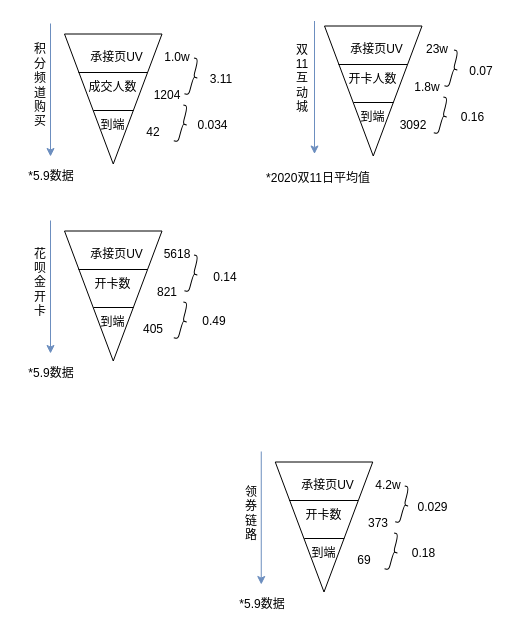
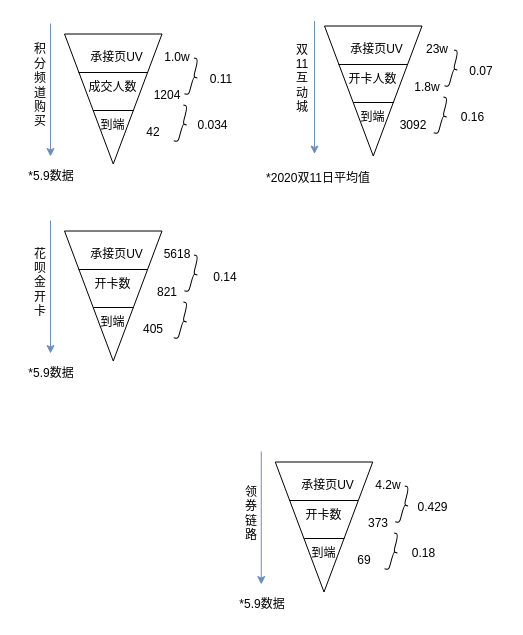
  <mxCell id="0" />
  <mxCell id="1" parent="0" />
  <mxCell id="2" value="" style="triangle;whiteSpace=wrap;html=1;rotation=90;" vertex="1" parent="1"><mxGeometry x="47.75" y="49.75" width="130" height="97.5" as="geometry" /></mxCell>
  <mxCell id="3" value="" style="line;strokeWidth=1;html=1;" vertex="1" parent="1"><mxGeometry x="78" y="67" width="68.75" height="10" as="geometry" /></mxCell>
  <mxCell id="4" value="" style="line;strokeWidth=1;html=1;" vertex="1" parent="1"><mxGeometry x="93" y="105" width="40" height="10" as="geometry" /></mxCell>
  <mxCell id="5" value="承接页UV" style="text;html=1;strokeColor=none;fillColor=none;align=center;verticalAlign=middle;whiteSpace=wrap;rounded=0;" vertex="1" parent="1"><mxGeometry x="85.75" y="47" width="61" height="20" as="geometry" /></mxCell>
  <mxCell id="6" value="成交人数" style="text;html=1;strokeColor=none;fillColor=none;align=center;verticalAlign=middle;whiteSpace=wrap;rounded=0;" vertex="1" parent="1"><mxGeometry x="81.88" y="77" width="61" height="20" as="geometry" /></mxCell>
  <mxCell id="7" value="到端" style="text;html=1;strokeColor=none;fillColor=none;align=center;verticalAlign=middle;whiteSpace=wrap;rounded=0;" vertex="1" parent="1"><mxGeometry x="81.87" y="115" width="61" height="20" as="geometry" /></mxCell>
  <mxCell id="8" value="1.0w" style="text;html=1;strokeColor=none;fillColor=none;align=center;verticalAlign=middle;whiteSpace=wrap;rounded=0;" vertex="1" parent="1"><mxGeometry x="157.39" y="47" width="40" height="20" as="geometry" /></mxCell>
  <mxCell id="9" value="1204" style="text;html=1;strokeColor=none;fillColor=none;align=center;verticalAlign=middle;whiteSpace=wrap;rounded=0;" vertex="1" parent="1"><mxGeometry x="146.75" y="85" width="40" height="20" as="geometry" /></mxCell>
  <mxCell id="10" value="42" style="text;html=1;strokeColor=none;fillColor=none;align=center;verticalAlign=middle;whiteSpace=wrap;rounded=0;" vertex="1" parent="1"><mxGeometry x="133" y="122" width="40" height="20" as="geometry" /></mxCell>
  <mxCell id="11" value="" style="shape=curlyBracket;whiteSpace=wrap;html=1;rounded=1;flipH=1;strokeWidth=1;rotation=15;" vertex="1" parent="1"><mxGeometry x="188.57" y="58" width="8.82" height="37" as="geometry" /></mxCell>
  <mxCell id="12" value="" style="shape=curlyBracket;whiteSpace=wrap;html=1;rounded=1;flipH=1;strokeWidth=1;rotation=15;" vertex="1" parent="1"><mxGeometry x="177.93" y="105" width="8.82" height="37" as="geometry" /></mxCell>
- <mxCell id="13" value="3.11" style="text;html=1;strokeColor=none;fillColor=none;align=center;verticalAlign=middle;whiteSpace=wrap;rounded=0;" vertex="1" parent="1"><mxGeometry x="201" y="69" width="40" height="20" as="geometry" /></mxCell>
+ <mxCell id="13" value="0.11" style="text;html=1;strokeColor=none;fillColor=none;align=center;verticalAlign=middle;whiteSpace=wrap;rounded=0;" vertex="1" parent="1"><mxGeometry x="201" y="69" width="40" height="20" as="geometry" /></mxCell>
  <mxCell id="14" value="0.034" style="text;html=1;align=center;verticalAlign=middle;resizable=0;points=[];autosize=1;strokeColor=none;" vertex="1" parent="1"><mxGeometry x="186.75" y="115" width="50" height="20" as="geometry" /></mxCell>
  <mxCell id="15" value="" style="endArrow=classic;html=1;rounded=0;fillColor=#dae8fc;strokeColor=#6c8ebf;" edge="1" parent="1"><mxGeometry width="50" height="50" relative="1" as="geometry"><mxPoint x="50" y="23" as="sourcePoint" /><mxPoint x="50" y="156" as="targetPoint" /></mxGeometry></mxCell>
  <mxCell id="16" value="积&lt;br&gt;分&lt;br&gt;频&lt;br&gt;道&lt;br&gt;购&lt;br&gt;买&lt;br&gt;" style="text;html=1;strokeColor=none;fillColor=none;align=center;verticalAlign=middle;whiteSpace=wrap;rounded=0;rotation=0;" vertex="1" parent="1"><mxGeometry x="20" y="34" width="40" height="101" as="geometry" /></mxCell>
  <mxCell id="17" value="" style="triangle;whiteSpace=wrap;html=1;rotation=90;" vertex="1" parent="1"><mxGeometry x="307.75" y="41.75" width="130" height="97.5" as="geometry" /></mxCell>
  <mxCell id="18" value="" style="line;strokeWidth=1;html=1;" vertex="1" parent="1"><mxGeometry x="338" y="59" width="68.75" height="10" as="geometry" /></mxCell>
  <mxCell id="19" value="" style="line;strokeWidth=1;html=1;" vertex="1" parent="1"><mxGeometry x="353" y="97" width="40" height="10" as="geometry" /></mxCell>
  <mxCell id="20" value="承接页UV" style="text;html=1;strokeColor=none;fillColor=none;align=center;verticalAlign=middle;whiteSpace=wrap;rounded=0;" vertex="1" parent="1"><mxGeometry x="345.75" y="39" width="61" height="20" as="geometry" /></mxCell>
  <mxCell id="21" value="开卡人数" style="text;html=1;strokeColor=none;fillColor=none;align=center;verticalAlign=middle;whiteSpace=wrap;rounded=0;" vertex="1" parent="1"><mxGeometry x="341.88" y="69" width="61" height="20" as="geometry" /></mxCell>
  <mxCell id="22" value="到端" style="text;html=1;strokeColor=none;fillColor=none;align=center;verticalAlign=middle;whiteSpace=wrap;rounded=0;" vertex="1" parent="1"><mxGeometry x="341.87" y="107" width="61" height="20" as="geometry" /></mxCell>
  <mxCell id="23" value="23w" style="text;html=1;strokeColor=none;fillColor=none;align=center;verticalAlign=middle;whiteSpace=wrap;rounded=0;" vertex="1" parent="1"><mxGeometry x="417.39" y="39" width="40" height="20" as="geometry" /></mxCell>
  <mxCell id="24" value="1.8w" style="text;html=1;strokeColor=none;fillColor=none;align=center;verticalAlign=middle;whiteSpace=wrap;rounded=0;" vertex="1" parent="1"><mxGeometry x="406.75" y="77" width="40" height="20" as="geometry" /></mxCell>
  <mxCell id="25" value="3092" style="text;html=1;strokeColor=none;fillColor=none;align=center;verticalAlign=middle;whiteSpace=wrap;rounded=0;" vertex="1" parent="1"><mxGeometry x="393" y="115" width="40" height="20" as="geometry" /></mxCell>
  <mxCell id="26" value="" style="shape=curlyBracket;whiteSpace=wrap;html=1;rounded=1;flipH=1;strokeWidth=1;rotation=15;" vertex="1" parent="1"><mxGeometry x="448.57" y="50" width="8.82" height="37" as="geometry" /></mxCell>
  <mxCell id="27" value="" style="shape=curlyBracket;whiteSpace=wrap;html=1;rounded=1;flipH=1;strokeWidth=1;rotation=15;" vertex="1" parent="1"><mxGeometry x="437.93" y="97" width="8.82" height="37" as="geometry" /></mxCell>
  <mxCell id="28" value="0.07" style="text;html=1;strokeColor=none;fillColor=none;align=center;verticalAlign=middle;whiteSpace=wrap;rounded=0;" vertex="1" parent="1"><mxGeometry x="461" y="61" width="40" height="20" as="geometry" /></mxCell>
  <mxCell id="29" value="0.16" style="text;html=1;align=center;verticalAlign=middle;resizable=0;points=[];autosize=1;strokeColor=none;" vertex="1" parent="1"><mxGeometry x="451.75" y="107" width="40" height="20" as="geometry" /></mxCell>
  <mxCell id="30" value="双&lt;br&gt;11&lt;br&gt;互&lt;br&gt;动&lt;br&gt;城" style="text;html=1;strokeColor=none;fillColor=none;align=center;verticalAlign=middle;whiteSpace=wrap;rounded=0;" vertex="1" parent="1"><mxGeometry x="284" y="39" width="36" height="78" as="geometry" /></mxCell>
  <mxCell id="31" value="" style="endArrow=classic;html=1;rounded=0;fillColor=#dae8fc;strokeColor=#6c8ebf;" edge="1" parent="1"><mxGeometry width="50" height="50" relative="1" as="geometry"><mxPoint x="314" y="20.5" as="sourcePoint" /><mxPoint x="314" y="153.5" as="targetPoint" /></mxGeometry></mxCell>
  <mxCell id="32" value="*5.9数据" style="text;html=1;strokeColor=none;fillColor=none;align=center;verticalAlign=middle;whiteSpace=wrap;rounded=0;" vertex="1" parent="1"><mxGeometry x="24" y="167" width="54" height="18" as="geometry" /></mxCell>
  <mxCell id="33" value="*2020双11日平均值" style="text;html=1;strokeColor=none;fillColor=none;align=center;verticalAlign=middle;whiteSpace=wrap;rounded=0;" vertex="1" parent="1"><mxGeometry x="263" y="167" width="110" height="21" as="geometry" /></mxCell>
  <mxCell id="34" value="" style="triangle;whiteSpace=wrap;html=1;rotation=90;" vertex="1" parent="1"><mxGeometry x="47.75" y="246.75" width="130" height="97.5" as="geometry" /></mxCell>
  <mxCell id="35" value="" style="line;strokeWidth=1;html=1;" vertex="1" parent="1"><mxGeometry x="78" y="264" width="68.75" height="10" as="geometry" /></mxCell>
  <mxCell id="36" value="" style="line;strokeWidth=1;html=1;" vertex="1" parent="1"><mxGeometry x="93" y="302" width="40" height="10" as="geometry" /></mxCell>
  <mxCell id="37" value="承接页UV" style="text;html=1;strokeColor=none;fillColor=none;align=center;verticalAlign=middle;whiteSpace=wrap;rounded=0;" vertex="1" parent="1"><mxGeometry x="85.75" y="244" width="61" height="20" as="geometry" /></mxCell>
  <mxCell id="38" value="开卡数" style="text;html=1;strokeColor=none;fillColor=none;align=center;verticalAlign=middle;whiteSpace=wrap;rounded=0;" vertex="1" parent="1"><mxGeometry x="81.88" y="274" width="61" height="20" as="geometry" /></mxCell>
  <mxCell id="39" value="到端" style="text;html=1;strokeColor=none;fillColor=none;align=center;verticalAlign=middle;whiteSpace=wrap;rounded=0;" vertex="1" parent="1"><mxGeometry x="81.87" y="312" width="61" height="20" as="geometry" /></mxCell>
  <mxCell id="40" value="5618" style="text;html=1;strokeColor=none;fillColor=none;align=center;verticalAlign=middle;whiteSpace=wrap;rounded=0;" vertex="1" parent="1"><mxGeometry x="157.39" y="244" width="40" height="20" as="geometry" /></mxCell>
  <mxCell id="41" value="821" style="text;html=1;strokeColor=none;fillColor=none;align=center;verticalAlign=middle;whiteSpace=wrap;rounded=0;" vertex="1" parent="1"><mxGeometry x="146.75" y="282" width="40" height="20" as="geometry" /></mxCell>
  <mxCell id="42" value="405" style="text;html=1;strokeColor=none;fillColor=none;align=center;verticalAlign=middle;whiteSpace=wrap;rounded=0;" vertex="1" parent="1"><mxGeometry x="133" y="319" width="40" height="20" as="geometry" /></mxCell>
  <mxCell id="43" value="" style="shape=curlyBracket;whiteSpace=wrap;html=1;rounded=1;flipH=1;strokeWidth=1;rotation=15;" vertex="1" parent="1"><mxGeometry x="188.57" y="255" width="8.82" height="37" as="geometry" /></mxCell>
  <mxCell id="44" value="" style="shape=curlyBracket;whiteSpace=wrap;html=1;rounded=1;flipH=1;strokeWidth=1;rotation=15;" vertex="1" parent="1"><mxGeometry x="177.93" y="302" width="8.82" height="37" as="geometry" /></mxCell>
  <mxCell id="45" value="" style="endArrow=classic;html=1;rounded=0;fillColor=#dae8fc;strokeColor=#6c8ebf;" edge="1" parent="1"><mxGeometry width="50" height="50" relative="1" as="geometry"><mxPoint x="50" y="220" as="sourcePoint" /><mxPoint x="50" y="353" as="targetPoint" /></mxGeometry></mxCell>
  <mxCell id="46" value="花&lt;br&gt;呗&lt;br&gt;金&lt;br&gt;开&lt;br&gt;卡" style="text;html=1;strokeColor=none;fillColor=none;align=center;verticalAlign=middle;whiteSpace=wrap;rounded=0;rotation=0;" vertex="1" parent="1"><mxGeometry x="20" y="231" width="40" height="101" as="geometry" /></mxCell>
  <mxCell id="47" value="*5.9数据" style="text;html=1;strokeColor=none;fillColor=none;align=center;verticalAlign=middle;whiteSpace=wrap;rounded=0;" vertex="1" parent="1"><mxGeometry x="24" y="364" width="54" height="18" as="geometry" /></mxCell>
  <mxCell id="48" value="" style="triangle;whiteSpace=wrap;html=1;rotation=90;" vertex="1" parent="1"><mxGeometry x="258.5" y="477.75" width="130" height="97.5" as="geometry" /></mxCell>
  <mxCell id="49" value="" style="line;strokeWidth=1;html=1;" vertex="1" parent="1"><mxGeometry x="288.75" y="495" width="68.75" height="10" as="geometry" /></mxCell>
  <mxCell id="50" value="" style="line;strokeWidth=1;html=1;" vertex="1" parent="1"><mxGeometry x="303.75" y="533" width="40" height="10" as="geometry" /></mxCell>
  <mxCell id="51" value="承接页UV" style="text;html=1;strokeColor=none;fillColor=none;align=center;verticalAlign=middle;whiteSpace=wrap;rounded=0;" vertex="1" parent="1"><mxGeometry x="296.5" y="475" width="61" height="20" as="geometry" /></mxCell>
  <mxCell id="52" value="开卡数" style="text;html=1;strokeColor=none;fillColor=none;align=center;verticalAlign=middle;whiteSpace=wrap;rounded=0;" vertex="1" parent="1"><mxGeometry x="292.63" y="505" width="61" height="20" as="geometry" /></mxCell>
  <mxCell id="53" value="到端" style="text;html=1;strokeColor=none;fillColor=none;align=center;verticalAlign=middle;whiteSpace=wrap;rounded=0;" vertex="1" parent="1"><mxGeometry x="292.62" y="543" width="61" height="20" as="geometry" /></mxCell>
  <mxCell id="54" value="4.2w" style="text;html=1;strokeColor=none;fillColor=none;align=center;verticalAlign=middle;whiteSpace=wrap;rounded=0;" vertex="1" parent="1"><mxGeometry x="368.14" y="475" width="40" height="20" as="geometry" /></mxCell>
  <mxCell id="55" value="373" style="text;html=1;strokeColor=none;fillColor=none;align=center;verticalAlign=middle;whiteSpace=wrap;rounded=0;" vertex="1" parent="1"><mxGeometry x="357.5" y="513" width="40" height="20" as="geometry" /></mxCell>
  <mxCell id="56" value="69" style="text;html=1;strokeColor=none;fillColor=none;align=center;verticalAlign=middle;whiteSpace=wrap;rounded=0;" vertex="1" parent="1"><mxGeometry x="343.75" y="550" width="40" height="20" as="geometry" /></mxCell>
  <mxCell id="57" value="" style="shape=curlyBracket;whiteSpace=wrap;html=1;rounded=1;flipH=1;strokeWidth=1;rotation=15;" vertex="1" parent="1"><mxGeometry x="399.32" y="486" width="8.82" height="37" as="geometry" /></mxCell>
  <mxCell id="58" value="" style="shape=curlyBracket;whiteSpace=wrap;html=1;rounded=1;flipH=1;strokeWidth=1;rotation=15;" vertex="1" parent="1"><mxGeometry x="388.68" y="533" width="8.82" height="37" as="geometry" /></mxCell>
  <mxCell id="59" value="0.18" style="text;html=1;align=center;verticalAlign=middle;resizable=0;points=[];autosize=1;strokeColor=none;" vertex="1" parent="1"><mxGeometry x="406.5" y="544" width="33" height="18" as="geometry" /></mxCell>
  <mxCell id="60" value="" style="endArrow=classic;html=1;rounded=0;fillColor=#dae8fc;strokeColor=#6c8ebf;" edge="1" parent="1"><mxGeometry width="50" height="50" relative="1" as="geometry"><mxPoint x="260.75" y="451" as="sourcePoint" /><mxPoint x="260.75" y="584" as="targetPoint" /></mxGeometry></mxCell>
  <mxCell id="61" value="领&lt;br&gt;券&lt;br&gt;链&lt;br&gt;路" style="text;html=1;strokeColor=none;fillColor=none;align=center;verticalAlign=middle;whiteSpace=wrap;rounded=0;rotation=0;" vertex="1" parent="1"><mxGeometry x="230.75" y="462" width="40" height="101" as="geometry" /></mxCell>
  <mxCell id="62" value="*5.9数据" style="text;html=1;strokeColor=none;fillColor=none;align=center;verticalAlign=middle;whiteSpace=wrap;rounded=0;" vertex="1" parent="1"><mxGeometry x="234.75" y="595" width="54" height="18" as="geometry" /></mxCell>
- <mxCell id="63" value="0.029" style="text;html=1;align=center;verticalAlign=middle;resizable=0;points=[];autosize=1;strokeColor=none;" vertex="1" parent="1"><mxGeometry x="411.75" y="498" width="40" height="18" as="geometry" /></mxCell>
+ <mxCell id="63" value="0.429" style="text;html=1;align=center;verticalAlign=middle;resizable=0;points=[];autosize=1;strokeColor=none;" vertex="1" parent="1"><mxGeometry x="411.75" y="498" width="40" height="18" as="geometry" /></mxCell>
  <mxCell id="64" value="0.14" style="text;html=1;strokeColor=none;fillColor=none;align=center;verticalAlign=middle;whiteSpace=wrap;rounded=0;" vertex="1" parent="1"><mxGeometry x="205" y="267" width="40" height="20" as="geometry" /></mxCell>
- <mxCell id="65" value="0.49" style="text;html=1;strokeColor=none;fillColor=none;align=center;verticalAlign=middle;whiteSpace=wrap;rounded=0;" vertex="1" parent="1"><mxGeometry x="194" y="311" width="40" height="20" as="geometry" /></mxCell>
